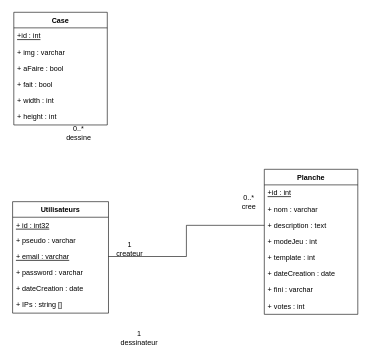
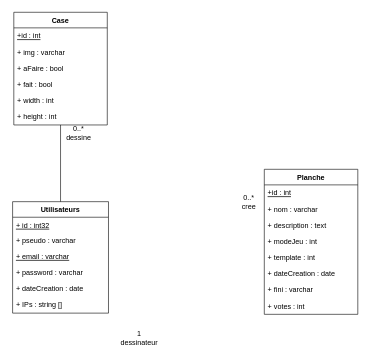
  <mxCell id="0" />
  <mxCell id="1" parent="0" />
  <mxCell id="2" value="Utilisateurs" style="swimlane;fontStyle=1;align=center;verticalAlign=top;childLayout=stackLayout;horizontal=1;startSize=26;horizontalStack=0;resizeParent=1;resizeParentMax=0;resizeLast=0;collapsible=1;marginBottom=0;" parent="1" vertex="1"><mxGeometry x="20" y="336" width="160" height="186" as="geometry" /></mxCell>
  <mxCell id="3" value="+ id : int32" style="text;strokeColor=none;fillColor=none;align=left;verticalAlign=top;spacingLeft=4;spacingRight=4;overflow=hidden;rotatable=0;points=[[0,0.5],[1,0.5]];portConstraint=eastwest;fontStyle=4" parent="2" vertex="1"><mxGeometry y="26" width="160" height="25" as="geometry" /></mxCell>
  <mxCell id="4" value="+ pseudo : varchar" style="text;strokeColor=none;fillColor=none;align=left;verticalAlign=top;spacingLeft=4;spacingRight=4;overflow=hidden;rotatable=0;points=[[0,0.5],[1,0.5]];portConstraint=eastwest;" parent="2" vertex="1"><mxGeometry y="51" width="160" height="27" as="geometry" /></mxCell>
  <mxCell id="5" value="+ email : varchar" style="text;strokeColor=none;fillColor=none;align=left;verticalAlign=top;spacingLeft=4;spacingRight=4;overflow=hidden;rotatable=0;points=[[0,0.5],[1,0.5]];portConstraint=eastwest;fontStyle=4" parent="2" vertex="1"><mxGeometry y="78" width="160" height="27" as="geometry" /></mxCell>
  <mxCell id="6" value="+ password : varchar" style="text;strokeColor=none;fillColor=none;align=left;verticalAlign=top;spacingLeft=4;spacingRight=4;overflow=hidden;rotatable=0;points=[[0,0.5],[1,0.5]];portConstraint=eastwest;" parent="2" vertex="1"><mxGeometry y="105" width="160" height="27" as="geometry" /></mxCell>
  <mxCell id="7" value="+ dateCreation : date" style="text;strokeColor=none;fillColor=none;align=left;verticalAlign=top;spacingLeft=4;spacingRight=4;overflow=hidden;rotatable=0;points=[[0,0.5],[1,0.5]];portConstraint=eastwest;" parent="2" vertex="1"><mxGeometry y="132" width="160" height="27" as="geometry" /></mxCell>
  <mxCell id="8" value="+ IPs : string []" style="text;strokeColor=none;fillColor=none;align=left;verticalAlign=top;spacingLeft=4;spacingRight=4;overflow=hidden;rotatable=0;points=[[0,0.5],[1,0.5]];portConstraint=eastwest;" parent="2" vertex="1"><mxGeometry y="159" width="160" height="27" as="geometry" /></mxCell>
- <mxCell id="9" style="edgeStyle=orthogonalEdgeStyle;rounded=0;orthogonalLoop=1;jettySize=auto;html=1;endArrow=none;endFill=0;" parent="1" source="5" target="25" edge="1"><mxGeometry relative="1" as="geometry" /></mxCell>
- <mxCell id="10" value="&lt;div&gt;1&lt;/div&gt;&lt;div&gt;createur&lt;br&gt;&lt;/div&gt;" style="text;html=1;align=center;verticalAlign=middle;resizable=0;points=[];" parent="9" vertex="1" connectable="0"><mxGeometry x="-0.576" relative="1" as="geometry"><mxPoint x="-31.33" y="-13" as="offset" /></mxGeometry></mxCell>
  <mxCell id="11" value="&lt;div&gt;0..*&lt;/div&gt;&lt;div&gt;cree&lt;br&gt;&lt;/div&gt;" style="text;html=1;align=center;verticalAlign=middle;resizable=0;points=[];autosize=1;" parent="1" vertex="1"><mxGeometry x="394" y="321" width="40" height="30" as="geometry" /></mxCell>
+ <mxCell id="12" style="edgeStyle=orthogonalEdgeStyle;rounded=0;orthogonalLoop=1;jettySize=auto;html=1;entryX=0.5;entryY=0;entryDx=0;entryDy=0;endArrow=none;endFill=0;" parent="1" source="15" target="2" edge="1"><mxGeometry relative="1" as="geometry" /></mxCell>
  <mxCell id="13" value="&lt;div&gt;0..*&lt;/div&gt;&lt;div&gt;dessine&lt;br&gt;&lt;/div&gt;" style="text;html=1;align=center;verticalAlign=middle;resizable=0;points=[];autosize=1;" parent="1" vertex="1"><mxGeometry x="100" y="206" width="60" height="30" as="geometry" /></mxCell>
  <mxCell id="14" value="&lt;div&gt;1&lt;/div&gt;&lt;div&gt;dessinateur&lt;br&gt;&lt;/div&gt;" style="text;html=1;align=center;verticalAlign=middle;resizable=0;points=[];" parent="1" vertex="1" connectable="0"><mxGeometry x="-0.576" relative="1" as="geometry"><mxPoint x="230" y="562" as="offset" /></mxGeometry></mxCell>
  <mxCell id="15" value="Case" style="swimlane;fontStyle=1;childLayout=stackLayout;horizontal=1;startSize=26;fillColor=none;horizontalStack=0;resizeParent=1;resizeParentMax=0;resizeLast=0;collapsible=1;marginBottom=0;" parent="1" vertex="1"><mxGeometry x="22" y="20" width="156" height="188" as="geometry" /></mxCell>
  <mxCell id="16" value="+id : int" style="text;strokeColor=none;fillColor=none;align=left;verticalAlign=top;spacingLeft=4;spacingRight=4;overflow=hidden;rotatable=0;points=[[0,0.5],[1,0.5]];portConstraint=eastwest;fontStyle=4" parent="15" vertex="1"><mxGeometry y="26" width="156" height="27" as="geometry" /></mxCell>
  <mxCell id="17" value="+ img : varchar" style="text;strokeColor=none;fillColor=none;align=left;verticalAlign=top;spacingLeft=4;spacingRight=4;overflow=hidden;rotatable=0;points=[[0,0.5],[1,0.5]];portConstraint=eastwest;" parent="15" vertex="1"><mxGeometry y="53" width="156" height="27" as="geometry" /></mxCell>
  <mxCell id="18" value="+ aFaire : bool" style="text;strokeColor=none;fillColor=none;align=left;verticalAlign=top;spacingLeft=4;spacingRight=4;overflow=hidden;rotatable=0;points=[[0,0.5],[1,0.5]];portConstraint=eastwest;" parent="15" vertex="1"><mxGeometry y="80" width="156" height="27" as="geometry" /></mxCell>
  <mxCell id="19" value="+ fait : bool" style="text;strokeColor=none;fillColor=none;align=left;verticalAlign=top;spacingLeft=4;spacingRight=4;overflow=hidden;rotatable=0;points=[[0,0.5],[1,0.5]];portConstraint=eastwest;" parent="15" vertex="1"><mxGeometry y="107" width="156" height="27" as="geometry" /></mxCell>
  <mxCell id="20" value="+ width : int" style="text;strokeColor=none;fillColor=none;align=left;verticalAlign=top;spacingLeft=4;spacingRight=4;overflow=hidden;rotatable=0;points=[[0,0.5],[1,0.5]];portConstraint=eastwest;" parent="15" vertex="1"><mxGeometry y="134" width="156" height="27" as="geometry" /></mxCell>
  <mxCell id="21" value="+ height : int" style="text;strokeColor=none;fillColor=none;align=left;verticalAlign=top;spacingLeft=4;spacingRight=4;overflow=hidden;rotatable=0;points=[[0,0.5],[1,0.5]];portConstraint=eastwest;" parent="15" vertex="1"><mxGeometry y="161" width="156" height="27" as="geometry" /></mxCell>
  <mxCell id="22" value="Planche" style="swimlane;fontStyle=1;childLayout=stackLayout;horizontal=1;startSize=26;fillColor=none;horizontalStack=0;resizeParent=1;resizeParentMax=0;resizeLast=0;collapsible=1;marginBottom=0;" parent="1" vertex="1"><mxGeometry x="440" y="282" width="156" height="242" as="geometry" /></mxCell>
  <mxCell id="23" value="+id : int" style="text;strokeColor=none;fillColor=none;align=left;verticalAlign=top;spacingLeft=4;spacingRight=4;overflow=hidden;rotatable=0;points=[[0,0.5],[1,0.5]];portConstraint=eastwest;fontStyle=4" parent="22" vertex="1"><mxGeometry y="26" width="156" height="27" as="geometry" /></mxCell>
  <mxCell id="24" value="+ nom : varchar" style="text;strokeColor=none;fillColor=none;align=left;verticalAlign=top;spacingLeft=4;spacingRight=4;overflow=hidden;rotatable=0;points=[[0,0.5],[1,0.5]];portConstraint=eastwest;" parent="22" vertex="1"><mxGeometry y="53" width="156" height="27" as="geometry" /></mxCell>
  <mxCell id="25" value="+ description : text" style="text;strokeColor=none;fillColor=none;align=left;verticalAlign=top;spacingLeft=4;spacingRight=4;overflow=hidden;rotatable=0;points=[[0,0.5],[1,0.5]];portConstraint=eastwest;" parent="22" vertex="1"><mxGeometry y="80" width="156" height="27" as="geometry" /></mxCell>
  <mxCell id="26" value="+ modeJeu : int" style="text;strokeColor=none;fillColor=none;align=left;verticalAlign=top;spacingLeft=4;spacingRight=4;overflow=hidden;rotatable=0;points=[[0,0.5],[1,0.5]];portConstraint=eastwest;" parent="22" vertex="1"><mxGeometry y="107" width="156" height="27" as="geometry" /></mxCell>
  <mxCell id="27" value="+ template : int" style="text;strokeColor=none;fillColor=none;align=left;verticalAlign=top;spacingLeft=4;spacingRight=4;overflow=hidden;rotatable=0;points=[[0,0.5],[1,0.5]];portConstraint=eastwest;" parent="22" vertex="1"><mxGeometry y="134" width="156" height="27" as="geometry" /></mxCell>
  <mxCell id="28" value="+ dateCreation : date" style="text;strokeColor=none;fillColor=none;align=left;verticalAlign=top;spacingLeft=4;spacingRight=4;overflow=hidden;rotatable=0;points=[[0,0.5],[1,0.5]];portConstraint=eastwest;" parent="22" vertex="1"><mxGeometry y="161" width="156" height="27" as="geometry" /></mxCell>
  <mxCell id="29" value="+ fini : varchar" style="text;strokeColor=none;fillColor=none;align=left;verticalAlign=top;spacingLeft=4;spacingRight=4;overflow=hidden;rotatable=0;points=[[0,0.5],[1,0.5]];portConstraint=eastwest;" parent="22" vertex="1"><mxGeometry y="188" width="156" height="27" as="geometry" /></mxCell>
  <mxCell id="30" value="+ votes : int" style="text;strokeColor=none;fillColor=none;align=left;verticalAlign=top;spacingLeft=4;spacingRight=4;overflow=hidden;rotatable=0;points=[[0,0.5],[1,0.5]];portConstraint=eastwest;" parent="22" vertex="1"><mxGeometry y="215" width="156" height="27" as="geometry" /></mxCell>
